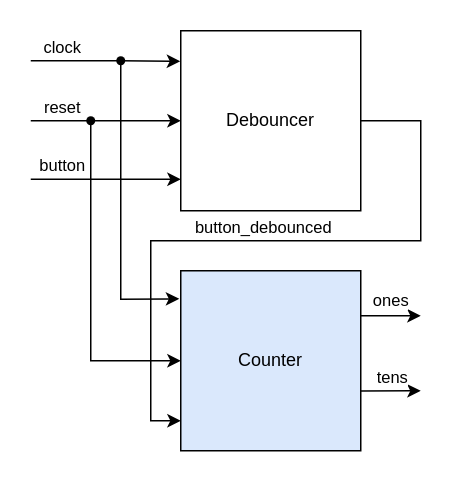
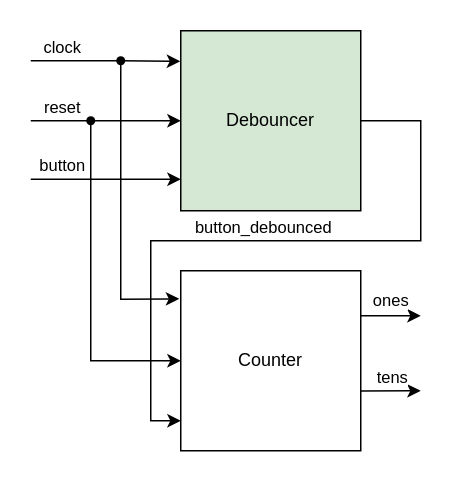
  <mxCell id="0" />
  <mxCell id="1" parent="0" />
- <mxCell id="2" value="Debouncer" style="rounded=0;whiteSpace=wrap;html=1;" parent="1" vertex="1"><mxGeometry x="120" y="20" width="120" height="120" as="geometry" /></mxCell>
- <mxCell id="3" value="Counter" style="rounded=0;whiteSpace=wrap;html=1;fillColor=#dae8fc;" vertex="1" parent="1"><mxGeometry x="120" y="180" width="120" height="120" as="geometry" /></mxCell>
+ <mxCell id="2" value="Debouncer" style="rounded=0;whiteSpace=wrap;html=1;fillColor=#d5e8d4;" parent="1" vertex="1"><mxGeometry x="120" y="20" width="120" height="120" as="geometry" /></mxCell>
+ <mxCell id="3" value="Counter" style="rounded=0;whiteSpace=wrap;html=1;" vertex="1" parent="1"><mxGeometry x="120" y="180" width="120" height="120" as="geometry" /></mxCell>
  <mxCell id="4" value="" style="endArrow=classic;html=1;rounded=0;entryX=-0.003;entryY=0.17;entryDx=0;entryDy=0;entryPerimeter=0;startArrow=none;" edge="1" parent="1" source="7" target="2"><mxGeometry width="50" height="50" relative="1" as="geometry"><mxPoint x="40" y="40" as="sourcePoint" /><mxPoint x="330" y="70" as="targetPoint" /></mxGeometry></mxCell>
  <mxCell id="5" value="" style="endArrow=classic;html=1;rounded=0;entryX=-0.008;entryY=0.156;entryDx=0;entryDy=0;entryPerimeter=0;startArrow=none;" edge="1" parent="1" source="7" target="3"><mxGeometry width="50" height="50" relative="1" as="geometry"><mxPoint x="80" y="40" as="sourcePoint" /><mxPoint x="240" y="100" as="targetPoint" /><Array as="points"><mxPoint x="80" y="199" /></Array></mxGeometry></mxCell>
  <mxCell id="6" value="" style="endArrow=none;html=1;rounded=0;entryDx=0;entryDy=0;entryPerimeter=0;" edge="1" parent="1" target="7"><mxGeometry width="50" height="50" relative="1" as="geometry"><mxPoint x="80" y="40" as="sourcePoint" /><mxPoint x="119.04" y="198.72" as="targetPoint" /><Array as="points" /></mxGeometry></mxCell>
  <mxCell id="7" value="" style="shape=waypoint;sketch=0;fillStyle=solid;size=6;pointerEvents=1;points=[];fillColor=none;resizable=0;rotatable=0;perimeter=centerPerimeter;snapToPoint=1;" vertex="1" parent="1"><mxGeometry x="60" y="20" width="40" height="40" as="geometry" /></mxCell>
  <mxCell id="8" value="" style="endArrow=none;html=1;rounded=0;entryDx=0;entryDy=0;entryPerimeter=0;" edge="1" parent="1" target="7"><mxGeometry width="50" height="50" relative="1" as="geometry"><mxPoint x="20" y="40" as="sourcePoint" /><mxPoint x="119.64" y="40.4" as="targetPoint" /></mxGeometry></mxCell>
  <mxCell id="9" value="clock" style="edgeLabel;html=1;align=center;verticalAlign=middle;resizable=0;points=[];" vertex="1" connectable="0" parent="8"><mxGeometry x="-0.155" relative="1" as="geometry"><mxPoint x="-5" y="-10" as="offset" /></mxGeometry></mxCell>
  <mxCell id="10" value="" style="endArrow=classic;html=1;rounded=0;entryX=0;entryY=0.5;entryDx=0;entryDy=0;" edge="1" parent="1" target="2"><mxGeometry width="50" height="50" relative="1" as="geometry"><mxPoint x="20" y="80" as="sourcePoint" /><mxPoint x="240" y="110" as="targetPoint" /></mxGeometry></mxCell>
  <mxCell id="11" value="reset" style="edgeLabel;html=1;align=center;verticalAlign=middle;resizable=0;points=[];" vertex="1" connectable="0" parent="10"><mxGeometry x="-0.455" relative="1" as="geometry"><mxPoint x="-7" y="-10" as="offset" /></mxGeometry></mxCell>
  <mxCell id="12" value="" style="endArrow=classic;html=1;rounded=0;entryX=0;entryY=0.5;entryDx=0;entryDy=0;" edge="1" parent="1" target="3"><mxGeometry width="50" height="50" relative="1" as="geometry"><mxPoint x="60" y="80" as="sourcePoint" /><mxPoint x="240" y="110" as="targetPoint" /><Array as="points"><mxPoint x="60" y="240" /></Array></mxGeometry></mxCell>
  <mxCell id="13" value="" style="shape=waypoint;sketch=0;fillStyle=solid;size=6;pointerEvents=1;points=[];fillColor=none;resizable=0;rotatable=0;perimeter=centerPerimeter;snapToPoint=1;" vertex="1" parent="1"><mxGeometry x="40" y="60" width="40" height="40" as="geometry" /></mxCell>
  <mxCell id="14" value="" style="endArrow=classic;html=1;rounded=0;entryX=0;entryY=0.75;entryDx=0;entryDy=0;" edge="1" parent="1"><mxGeometry width="50" height="50" relative="1" as="geometry"><mxPoint x="20" y="119" as="sourcePoint" /><mxPoint x="120" y="119" as="targetPoint" /></mxGeometry></mxCell>
  <mxCell id="15" value="button" style="edgeLabel;html=1;align=center;verticalAlign=middle;resizable=0;points=[];" vertex="1" connectable="0" parent="14"><mxGeometry x="-0.632" relative="1" as="geometry"><mxPoint x="2" y="-10" as="offset" /></mxGeometry></mxCell>
  <mxCell id="16" value="" style="endArrow=classic;html=1;rounded=0;exitX=1;exitY=0.5;exitDx=0;exitDy=0;" edge="1" parent="1" source="2"><mxGeometry width="50" height="50" relative="1" as="geometry"><mxPoint x="190" y="160" as="sourcePoint" /><mxPoint x="120" y="280" as="targetPoint" /><Array as="points"><mxPoint x="280" y="80" /><mxPoint x="280" y="160" /><mxPoint x="100" y="160" /><mxPoint x="100" y="280" /></Array></mxGeometry></mxCell>
  <mxCell id="17" value="button_debounced" style="edgeLabel;html=1;align=center;verticalAlign=middle;resizable=0;points=[];" vertex="1" connectable="0" parent="16"><mxGeometry x="-0.166" y="2" relative="1" as="geometry"><mxPoint x="-43" y="-12" as="offset" /></mxGeometry></mxCell>
  <mxCell id="18" value="" style="endArrow=classic;html=1;rounded=0;exitX=1;exitY=0.25;exitDx=0;exitDy=0;" edge="1" parent="1" source="3"><mxGeometry x="0.022" y="10" width="50" height="50" relative="1" as="geometry"><mxPoint x="190" y="160" as="sourcePoint" /><mxPoint x="280" y="210" as="targetPoint" /><mxPoint as="offset" /></mxGeometry></mxCell>
  <mxCell id="19" value="ones" style="edgeLabel;html=1;align=center;verticalAlign=middle;resizable=0;points=[];" vertex="1" connectable="0" parent="18"><mxGeometry x="-0.053" relative="1" as="geometry"><mxPoint y="-11" as="offset" /></mxGeometry></mxCell>
  <mxCell id="20" value="" style="endArrow=classic;html=1;rounded=0;exitX=0.997;exitY=0.668;exitDx=0;exitDy=0;exitPerimeter=0;" edge="1" parent="1" source="3"><mxGeometry x="0.022" y="10" width="50" height="50" relative="1" as="geometry"><mxPoint x="250" y="220" as="sourcePoint" /><mxPoint x="280" y="260" as="targetPoint" /><mxPoint as="offset" /></mxGeometry></mxCell>
  <mxCell id="21" value="tens" style="edgeLabel;html=1;align=center;verticalAlign=middle;resizable=0;points=[];" vertex="1" connectable="0" parent="20"><mxGeometry x="0.052" relative="1" as="geometry"><mxPoint y="-10" as="offset" /></mxGeometry></mxCell>
